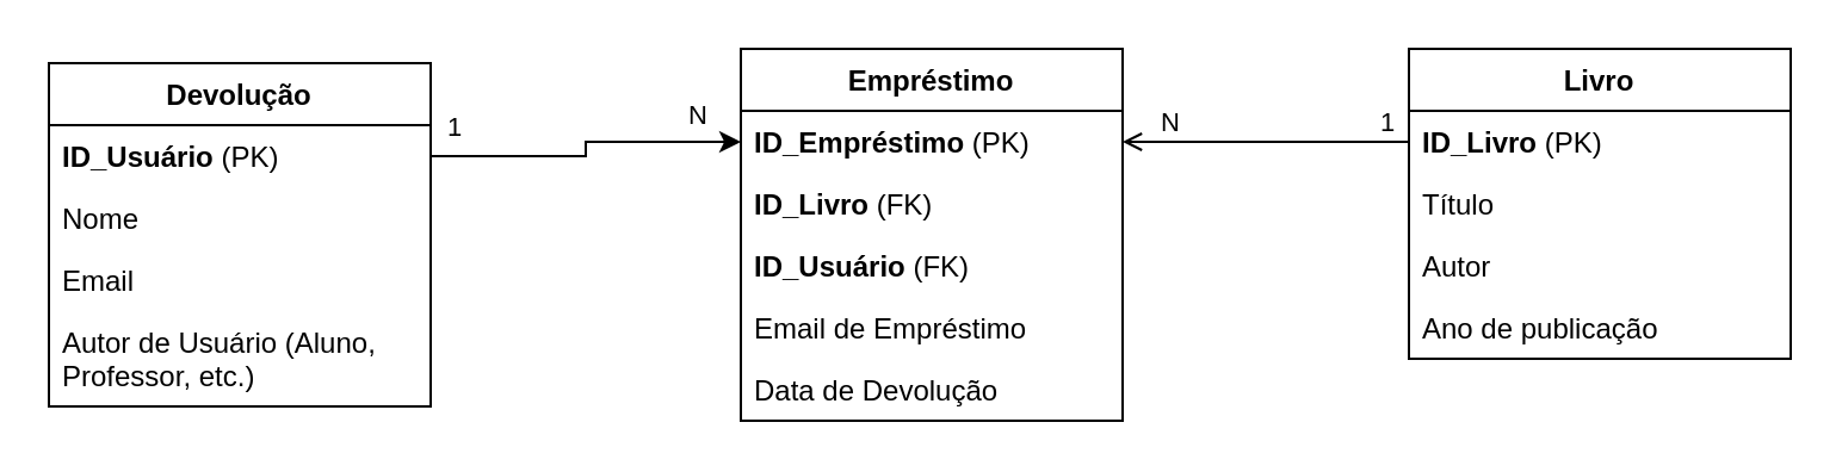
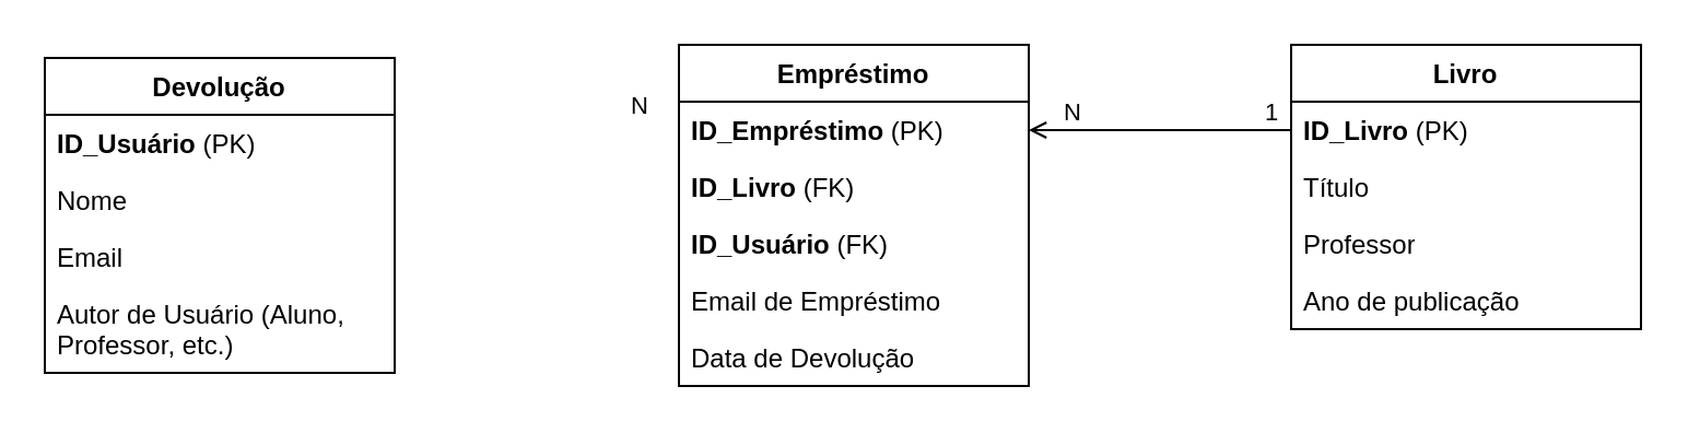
  <mxCell id="0" />
  <mxCell id="1" parent="0" />
  <mxCell id="2" value="Livro" style="swimlane;fontStyle=1;align=center;verticalAlign=top;childLayout=stackLayout;horizontal=1;startSize=26;horizontalStack=0;resizeParent=1;resizeParentMax=0;resizeLast=0;collapsible=1;marginBottom=0;whiteSpace=wrap;html=1;" vertex="1" parent="1"><mxGeometry x="590" y="20" width="160" height="130" as="geometry" /></mxCell>
  <mxCell id="3" value="&lt;strong data-end=&quot;280&quot; data-start=&quot;268&quot;&gt;ID_Livro&lt;/strong&gt; (PK)" style="text;strokeColor=none;fillColor=none;align=left;verticalAlign=top;spacingLeft=4;spacingRight=4;overflow=hidden;rotatable=0;points=[[0,0.5],[1,0.5]];portConstraint=eastwest;whiteSpace=wrap;html=1;" vertex="1" parent="2"><mxGeometry y="26" width="160" height="26" as="geometry" /></mxCell>
  <mxCell id="4" value="Título" style="text;strokeColor=none;fillColor=none;align=left;verticalAlign=top;spacingLeft=4;spacingRight=4;overflow=hidden;rotatable=0;points=[[0,0.5],[1,0.5]];portConstraint=eastwest;whiteSpace=wrap;html=1;" vertex="1" parent="2"><mxGeometry y="52" width="160" height="26" as="geometry" /></mxCell>
- <mxCell id="5" value="Autor" style="text;strokeColor=none;fillColor=none;align=left;verticalAlign=top;spacingLeft=4;spacingRight=4;overflow=hidden;rotatable=0;points=[[0,0.5],[1,0.5]];portConstraint=eastwest;whiteSpace=wrap;html=1;" vertex="1" parent="2"><mxGeometry y="78" width="160" height="26" as="geometry" /></mxCell>
+ <mxCell id="5" value="Professor" style="text;strokeColor=none;fillColor=none;align=left;verticalAlign=top;spacingLeft=4;spacingRight=4;overflow=hidden;rotatable=0;points=[[0,0.5],[1,0.5]];portConstraint=eastwest;whiteSpace=wrap;html=1;" vertex="1" parent="2"><mxGeometry y="78" width="160" height="26" as="geometry" /></mxCell>
  <mxCell id="6" value="Ano de publicação" style="text;strokeColor=none;fillColor=none;align=left;verticalAlign=top;spacingLeft=4;spacingRight=4;overflow=hidden;rotatable=0;points=[[0,0.5],[1,0.5]];portConstraint=eastwest;whiteSpace=wrap;html=1;" vertex="1" parent="2"><mxGeometry y="104" width="160" height="26" as="geometry" /></mxCell>
  <mxCell id="7" value="Devolução" style="swimlane;fontStyle=1;align=center;verticalAlign=top;childLayout=stackLayout;horizontal=1;startSize=26;horizontalStack=0;resizeParent=1;resizeParentMax=0;resizeLast=0;collapsible=1;marginBottom=0;whiteSpace=wrap;html=1;" vertex="1" parent="1"><mxGeometry x="20" y="26" width="160" height="144" as="geometry" /></mxCell>
  <mxCell id="8" value="&lt;strong data-end=&quot;377&quot; data-start=&quot;363&quot;&gt;ID_Usuário&lt;/strong&gt; (PK)" style="text;strokeColor=none;fillColor=none;align=left;verticalAlign=top;spacingLeft=4;spacingRight=4;overflow=hidden;rotatable=0;points=[[0,0.5],[1,0.5]];portConstraint=eastwest;whiteSpace=wrap;html=1;" vertex="1" parent="7"><mxGeometry y="26" width="160" height="26" as="geometry" /></mxCell>
  <mxCell id="9" value="Nome" style="text;strokeColor=none;fillColor=none;align=left;verticalAlign=top;spacingLeft=4;spacingRight=4;overflow=hidden;rotatable=0;points=[[0,0.5],[1,0.5]];portConstraint=eastwest;whiteSpace=wrap;html=1;" vertex="1" parent="7"><mxGeometry y="52" width="160" height="26" as="geometry" /></mxCell>
  <mxCell id="10" value="Email" style="text;strokeColor=none;fillColor=none;align=left;verticalAlign=top;spacingLeft=4;spacingRight=4;overflow=hidden;rotatable=0;points=[[0,0.5],[1,0.5]];portConstraint=eastwest;whiteSpace=wrap;html=1;" vertex="1" parent="7"><mxGeometry y="78" width="160" height="26" as="geometry" /></mxCell>
  <mxCell id="11" value="Autor de Usuário (Aluno, Professor, etc.)" style="text;strokeColor=none;fillColor=none;align=left;verticalAlign=top;spacingLeft=4;spacingRight=4;overflow=hidden;rotatable=0;points=[[0,0.5],[1,0.5]];portConstraint=eastwest;whiteSpace=wrap;html=1;" vertex="1" parent="7"><mxGeometry y="104" width="160" height="40" as="geometry" /></mxCell>
  <mxCell id="12" value="Empréstimo" style="swimlane;fontStyle=1;align=center;verticalAlign=top;childLayout=stackLayout;horizontal=1;startSize=26;horizontalStack=0;resizeParent=1;resizeParentMax=0;resizeLast=0;collapsible=1;marginBottom=0;whiteSpace=wrap;html=1;" vertex="1" parent="1"><mxGeometry x="310" y="20" width="160" height="156" as="geometry" /></mxCell>
  <mxCell id="13" value="&lt;strong data-end=&quot;501&quot; data-start=&quot;484&quot;&gt;ID_Empréstimo&lt;/strong&gt; (PK)" style="text;strokeColor=none;fillColor=none;align=left;verticalAlign=top;spacingLeft=4;spacingRight=4;overflow=hidden;rotatable=0;points=[[0,0.5],[1,0.5]];portConstraint=eastwest;whiteSpace=wrap;html=1;" vertex="1" parent="12"><mxGeometry y="26" width="160" height="26" as="geometry" /></mxCell>
  <mxCell id="14" value="&lt;strong data-end=&quot;526&quot; data-start=&quot;514&quot;&gt;ID_Livro&lt;/strong&gt; (FK)" style="text;strokeColor=none;fillColor=none;align=left;verticalAlign=top;spacingLeft=4;spacingRight=4;overflow=hidden;rotatable=0;points=[[0,0.5],[1,0.5]];portConstraint=eastwest;whiteSpace=wrap;html=1;" vertex="1" parent="12"><mxGeometry y="52" width="160" height="26" as="geometry" /></mxCell>
  <mxCell id="15" value="&lt;strong data-end=&quot;553&quot; data-start=&quot;539&quot;&gt;ID_Usuário&lt;/strong&gt; (FK)" style="text;strokeColor=none;fillColor=none;align=left;verticalAlign=top;spacingLeft=4;spacingRight=4;overflow=hidden;rotatable=0;points=[[0,0.5],[1,0.5]];portConstraint=eastwest;whiteSpace=wrap;html=1;" vertex="1" parent="12"><mxGeometry y="78" width="160" height="26" as="geometry" /></mxCell>
  <mxCell id="16" value="Email de Empréstimo" style="text;strokeColor=none;fillColor=none;align=left;verticalAlign=top;spacingLeft=4;spacingRight=4;overflow=hidden;rotatable=0;points=[[0,0.5],[1,0.5]];portConstraint=eastwest;whiteSpace=wrap;html=1;" vertex="1" parent="12"><mxGeometry y="104" width="160" height="26" as="geometry" /></mxCell>
  <mxCell id="17" value="Data de Devolução" style="text;strokeColor=none;fillColor=none;align=left;verticalAlign=top;spacingLeft=4;spacingRight=4;overflow=hidden;rotatable=0;points=[[0,0.5],[1,0.5]];portConstraint=eastwest;whiteSpace=wrap;html=1;" vertex="1" parent="12"><mxGeometry y="130" width="160" height="26" as="geometry" /></mxCell>
- <mxCell id="18" style="edgeStyle=orthogonalEdgeStyle;rounded=0;orthogonalLoop=1;jettySize=auto;html=1;entryX=0;entryY=0.5;entryDx=0;entryDy=0;" edge="1" parent="1" source="8" target="13"><mxGeometry relative="1" as="geometry" /></mxCell>
- <mxCell id="19" value="1" style="edgeLabel;html=1;align=center;verticalAlign=middle;resizable=0;points=[];" vertex="1" connectable="0" parent="18"><mxGeometry x="-0.861" y="1" relative="1" as="geometry"><mxPoint y="-12" as="offset" /></mxGeometry></mxCell>
  <mxCell id="20" style="edgeStyle=orthogonalEdgeStyle;rounded=0;orthogonalLoop=1;jettySize=auto;html=1;entryX=1;entryY=0.5;entryDx=0;entryDy=0;endArrow=open;" edge="1" parent="1" source="3" target="13"><mxGeometry relative="1" as="geometry" /></mxCell>
  <mxCell id="21" value="1" style="edgeLabel;html=1;align=center;verticalAlign=middle;resizable=0;points=[];" vertex="1" connectable="0" parent="20"><mxGeometry x="0.494" y="-1" relative="1" as="geometry"><mxPoint x="80" y="-8" as="offset" /></mxGeometry></mxCell>
  <mxCell id="22" value="N" style="edgeLabel;html=1;align=center;verticalAlign=middle;resizable=0;points=[];" vertex="1" connectable="0" parent="1"><mxGeometry x="490.003" y="50" as="geometry"><mxPoint x="-1" as="offset" /></mxGeometry></mxCell>
  <mxCell id="23" value="N" style="edgeLabel;html=1;align=center;verticalAlign=middle;resizable=0;points=[];" vertex="1" connectable="0" parent="1"><mxGeometry x="290.003" y="40" as="geometry"><mxPoint x="1" y="7" as="offset" /></mxGeometry></mxCell>
